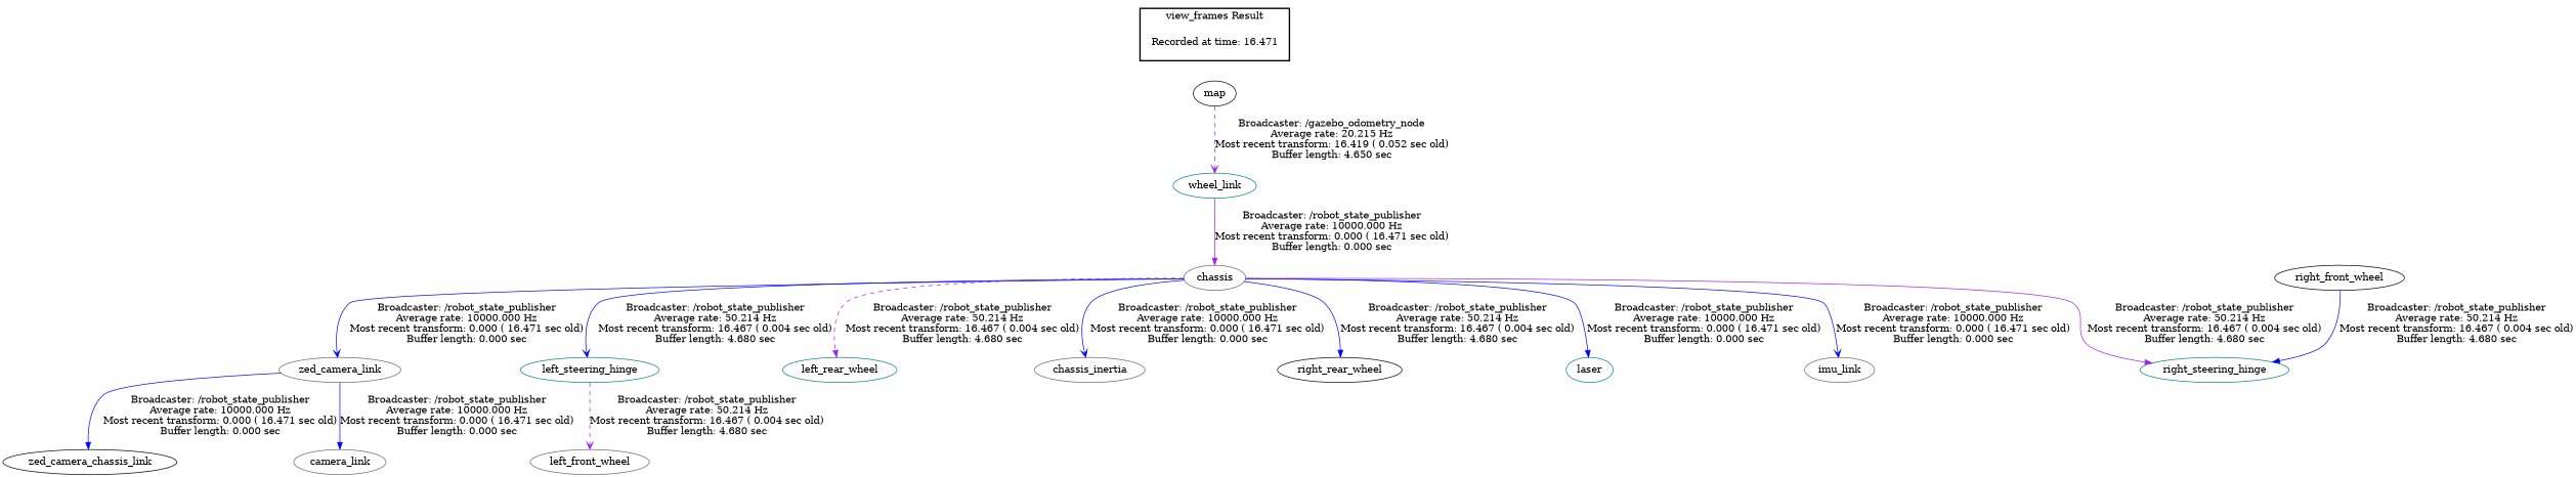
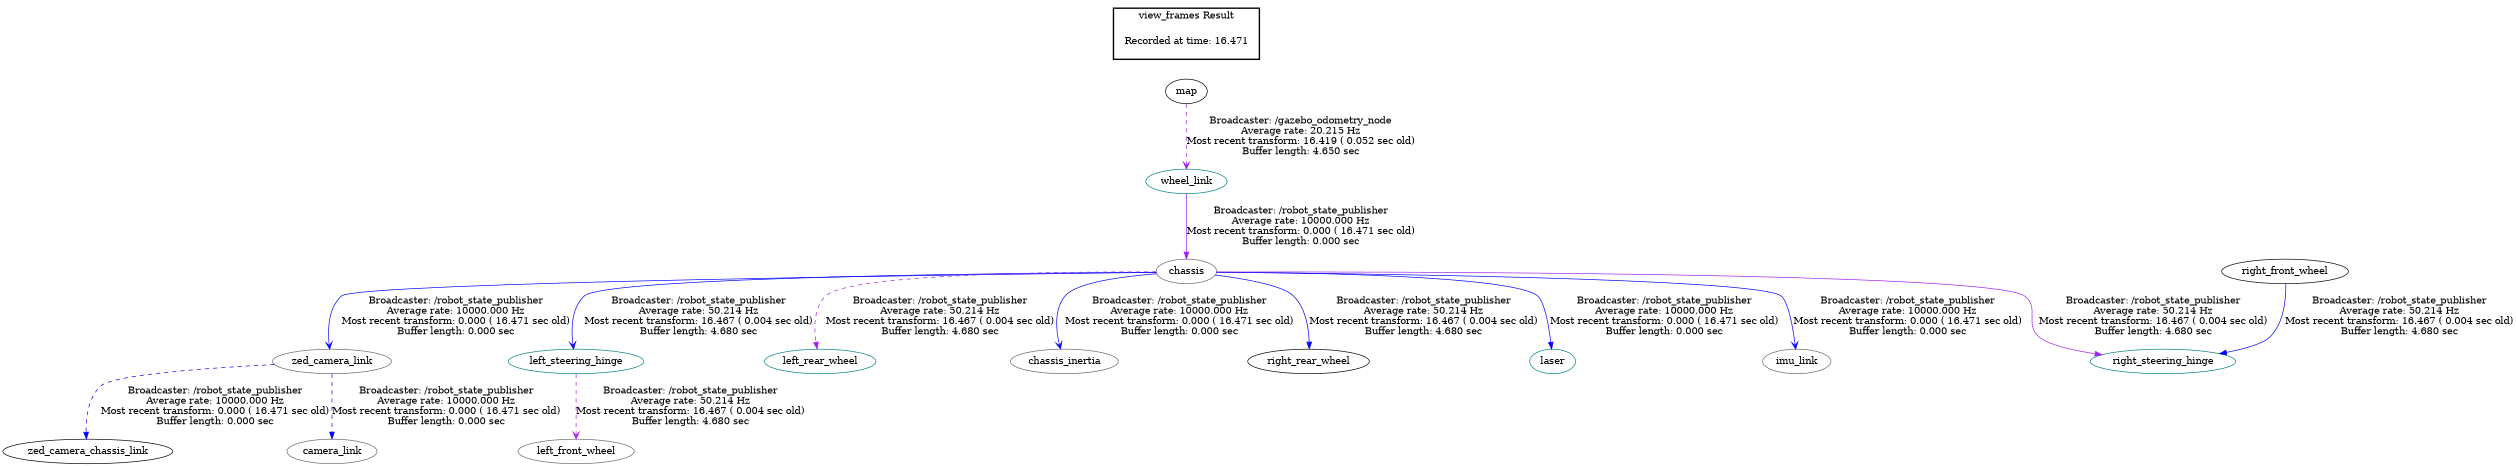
  digraph {
    node [color=gray40]
    edge [style=solid arrowhead=normal color=blue]
    "Recorded at time: 16.471" [shape=plaintext]
    map [color=black]
    n3 [color=teal label=wheel_link]
    chassis
    chassis_inertia
    laser [color=teal]
    imu_link
    zed_camera_link
    left_steering_hinge [color=teal]
    left_rear_wheel [color=teal]
    right_steering_hinge [color=teal]
    right_rear_wheel [color=black]
    camera_link
    n14 [color=black label=zed_camera_chassis_link]
    left_front_wheel
    right_front_wheel [color=black]
    subgraph cluster_1 {
      color=black
      label="view_frames Result"
      style=bold
      "Recorded at time: 16.471"
    }
    "Recorded at time: 16.471" -> map [style=invis arrowhead="" color=""]
    map -> n3 [arrowhead=vee color=purple label="Broadcaster: /gazebo_odometry_node\nAverage rate: 20.215 Hz\nMost recent transform: 16.419 ( 0.052 sec old)\nBuffer length: 4.650 sec\n" style=dashed]
    n3 -> chassis [color=purple label="Broadcaster: /robot_state_publisher\nAverage rate: 10000.000 Hz\nMost recent transform: 0.000 ( 16.471 sec old)\nBuffer length: 0.000 sec\n"]
    chassis -> chassis_inertia [arrowhead=vee label="Broadcaster: /robot_state_publisher\nAverage rate: 10000.000 Hz\nMost recent transform: 0.000 ( 16.471 sec old)\nBuffer length: 0.000 sec\n"]
    chassis -> laser [label="Broadcaster: /robot_state_publisher\nAverage rate: 10000.000 Hz\nMost recent transform: 0.000 ( 16.471 sec old)\nBuffer length: 0.000 sec\n"]
    chassis -> imu_link [arrowhead=vee label="Broadcaster: /robot_state_publisher\nAverage rate: 10000.000 Hz\nMost recent transform: 0.000 ( 16.471 sec old)\nBuffer length: 0.000 sec\n"]
    chassis -> zed_camera_link [arrowhead=vee label="Broadcaster: /robot_state_publisher\nAverage rate: 10000.000 Hz\nMost recent transform: 0.000 ( 16.471 sec old)\nBuffer length: 0.000 sec\n"]
    chassis -> left_steering_hinge [arrowhead=vee label="Broadcaster: /robot_state_publisher\nAverage rate: 50.214 Hz\nMost recent transform: 16.467 ( 0.004 sec old)\nBuffer length: 4.680 sec\n"]
    chassis -> left_rear_wheel [color=purple label="Broadcaster: /robot_state_publisher\nAverage rate: 50.214 Hz\nMost recent transform: 16.467 ( 0.004 sec old)\nBuffer length: 4.680 sec\n" style=dashed]
    chassis -> right_steering_hinge [color=purple label="Broadcaster: /robot_state_publisher\nAverage rate: 50.214 Hz\nMost recent transform: 16.467 ( 0.004 sec old)\nBuffer length: 4.680 sec\n"]
    chassis -> right_rear_wheel [label="Broadcaster: /robot_state_publisher\nAverage rate: 50.214 Hz\nMost recent transform: 16.467 ( 0.004 sec old)\nBuffer length: 4.680 sec\n"]
-   zed_camera_link -> camera_link [label="Broadcaster: /robot_state_publisher\nAverage rate: 10000.000 Hz\nMost recent transform: 0.000 ( 16.471 sec old)\nBuffer length: 0.000 sec\n"]
-   zed_camera_link -> n14 [label="Broadcaster: /robot_state_publisher\nAverage rate: 10000.000 Hz\nMost recent transform: 0.000 ( 16.471 sec old)\nBuffer length: 0.000 sec\n"]
+   zed_camera_link -> camera_link [label="Broadcaster: /robot_state_publisher\nAverage rate: 10000.000 Hz\nMost recent transform: 0.000 ( 16.471 sec old)\nBuffer length: 0.000 sec\n" style=dashed]
+   zed_camera_link -> n14 [label="Broadcaster: /robot_state_publisher\nAverage rate: 10000.000 Hz\nMost recent transform: 0.000 ( 16.471 sec old)\nBuffer length: 0.000 sec\n" style=dashed]
    left_steering_hinge -> left_front_wheel [arrowhead=vee color=purple label="Broadcaster: /robot_state_publisher\nAverage rate: 50.214 Hz\nMost recent transform: 16.467 ( 0.004 sec old)\nBuffer length: 4.680 sec\n" style=dashed]
    right_front_wheel -> right_steering_hinge [label="Broadcaster: /robot_state_publisher\nAverage rate: 50.214 Hz\nMost recent transform: 16.467 ( 0.004 sec old)\nBuffer length: 4.680 sec\n"]
  }
